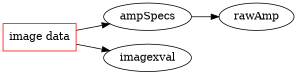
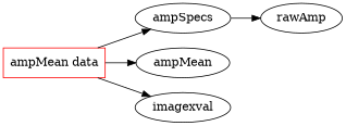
  digraph {
    rankdir=LR
-   n1 [color=red label="image data" shape=box]
+   n1 [color=red label="ampMean data" shape=box]
    ampSpecs
+   ampMean
    imagexval
    rawAmp
    n1 -> ampSpecs
+   n1 -> ampMean
    n1 -> imagexval
    ampSpecs -> rawAmp
  }
